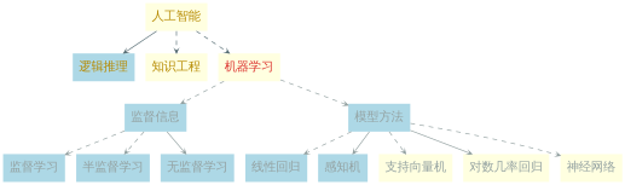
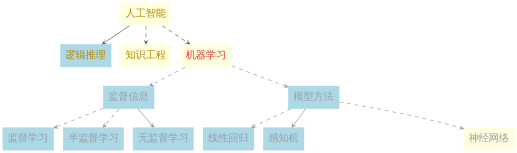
  digraph {
    fontname="Fira Sans"
    nodesep=0.2
    rankdir=TB
    ranksep=0.4
    node [color=brown fillcolor=lightblue fontcolor="#93a1a1" fontname="Fira Sans" fontsize=16 shape=plaintext style=filled]
    edge [arrowhead=vee arrowsize=0.5 color="#93a1a1" fontcolor="#93a1a1" fontname="Fira Sans" fontsize=12 style=dashed]
    "人工智能" [color=gray40 fillcolor=lightyellow fontcolor="#b58900"]
    "逻辑推理" [color=purple fontcolor="#b58900"]
    "知识工程" [color=purple fillcolor=lightyellow fontcolor="#b58900"]
    "机器学习" [color=gray40 fillcolor=lightyellow fontcolor="#dc322f"]
    "监督信息"
    "模型方法" [color=purple]
    "监督学习"
    "半监督学习"
    "无监督学习"
    "线性回归" [color=gray40]
    "感知机" [color=gray40]
-   "支持向量机" [fillcolor=lightyellow]
-   "对数几率回归" [fillcolor=lightyellow]
    "神经网络" [color=purple fillcolor=lightyellow]
    "人工智能" -> "逻辑推理" [color="#586e75" fontcolor="#268bd2" style=solid]
    "人工智能" -> "知识工程" [color="#586e75" fontcolor="#268bd2"]
    "人工智能" -> "机器学习" [color="#586e75" fontcolor="#268bd2"]
    "机器学习" -> "监督信息"
    "机器学习" -> "模型方法"
    "监督信息" -> "监督学习"
    "监督信息" -> "半监督学习"
    "监督信息" -> "无监督学习" [style=solid]
    "模型方法" -> "线性回归"
    "模型方法" -> "感知机" [style=solid]
-   "模型方法" -> "支持向量机"
-   "模型方法" -> "对数几率回归" [style=solid]
    "模型方法" -> "神经网络"
  }
